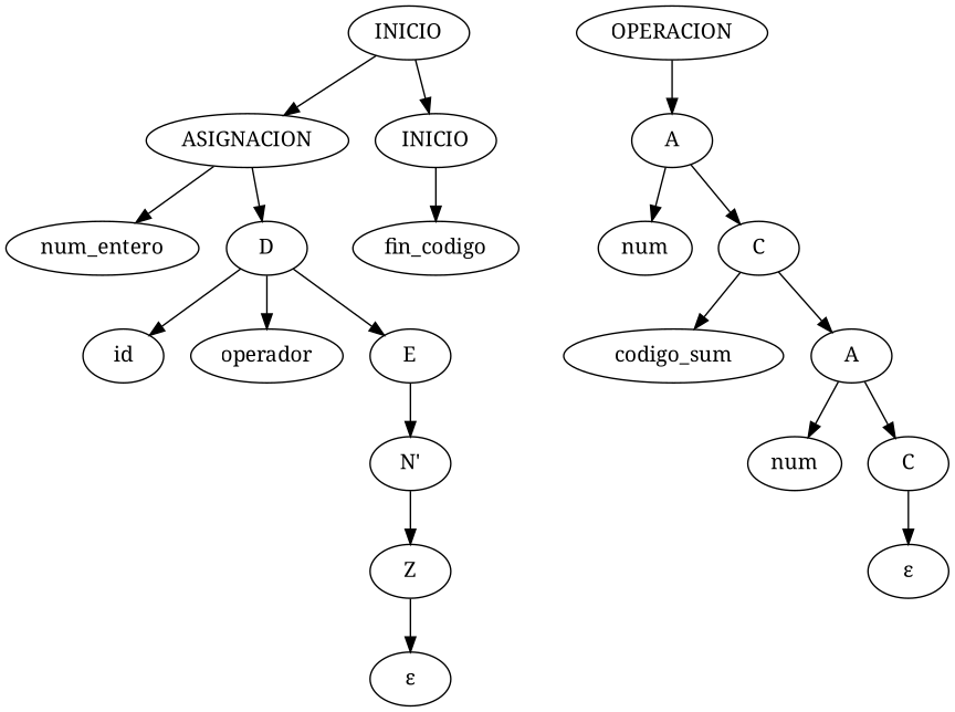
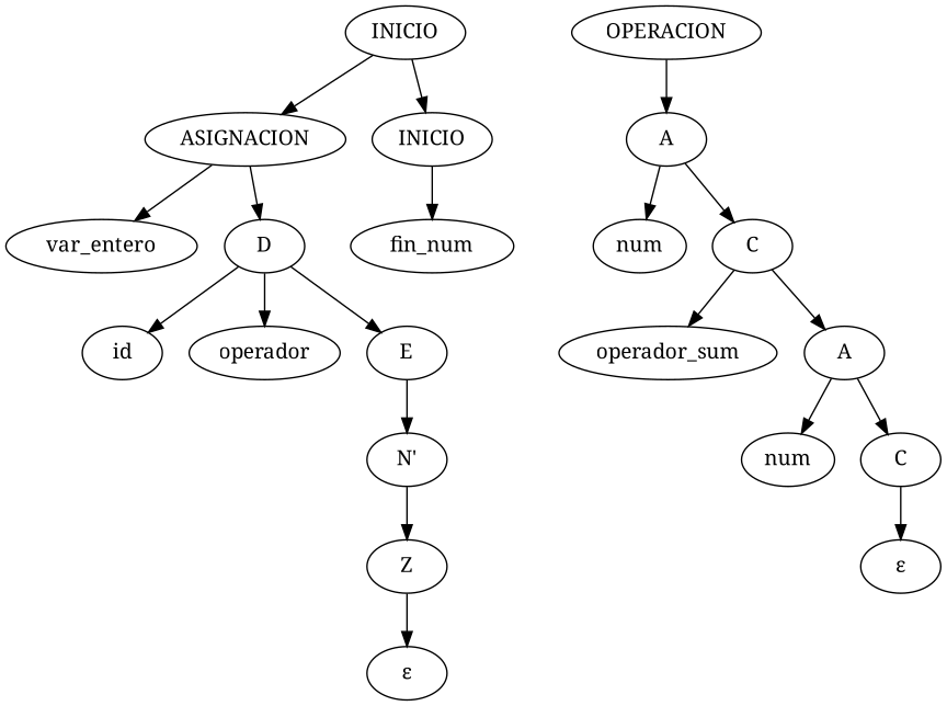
  digraph {
    fontname="Noto Serif"
    node [fontname="Noto Serif"]
    edge [fontname="Noto Serif"]
    n1 [label=INICIO]
    n2 [label=ASIGNACION]
    n3 [label=INICIO]
-   n4 [label=num_entero]
+   n4 [label=var_entero]
    n5 [label=D]
-   n6 [label=fin_codigo]
+   n6 [label=fin_num]
    n7 [label=id]
    n8 [label=operador]
    n9 [label=E]
    n10 [label="N'"]
    n11 [label=Z]
    n12 [label=OPERACION]
    n13 [label=A]
    n14 [label="ε"]
    n15 [label=num]
    n16 [label=C]
-   n17 [label=codigo_sum]
+   n17 [label=operador_sum]
    n18 [label=A]
    n19 [label=num]
    n20 [label=C]
    n21 [label="ε"]
    n1 -> n2
    n1 -> n3
    n2 -> n4
    n2 -> n5
    n3 -> n6
    n5 -> n7
    n5 -> n8
    n5 -> n9
    n9 -> n10
    n10 -> n11
    n11 -> n14
    n12 -> n13
    n13 -> n15
    n13 -> n16
    n16 -> n17
    n16 -> n18
    n18 -> n19
    n18 -> n20
    n20 -> n21
  }
